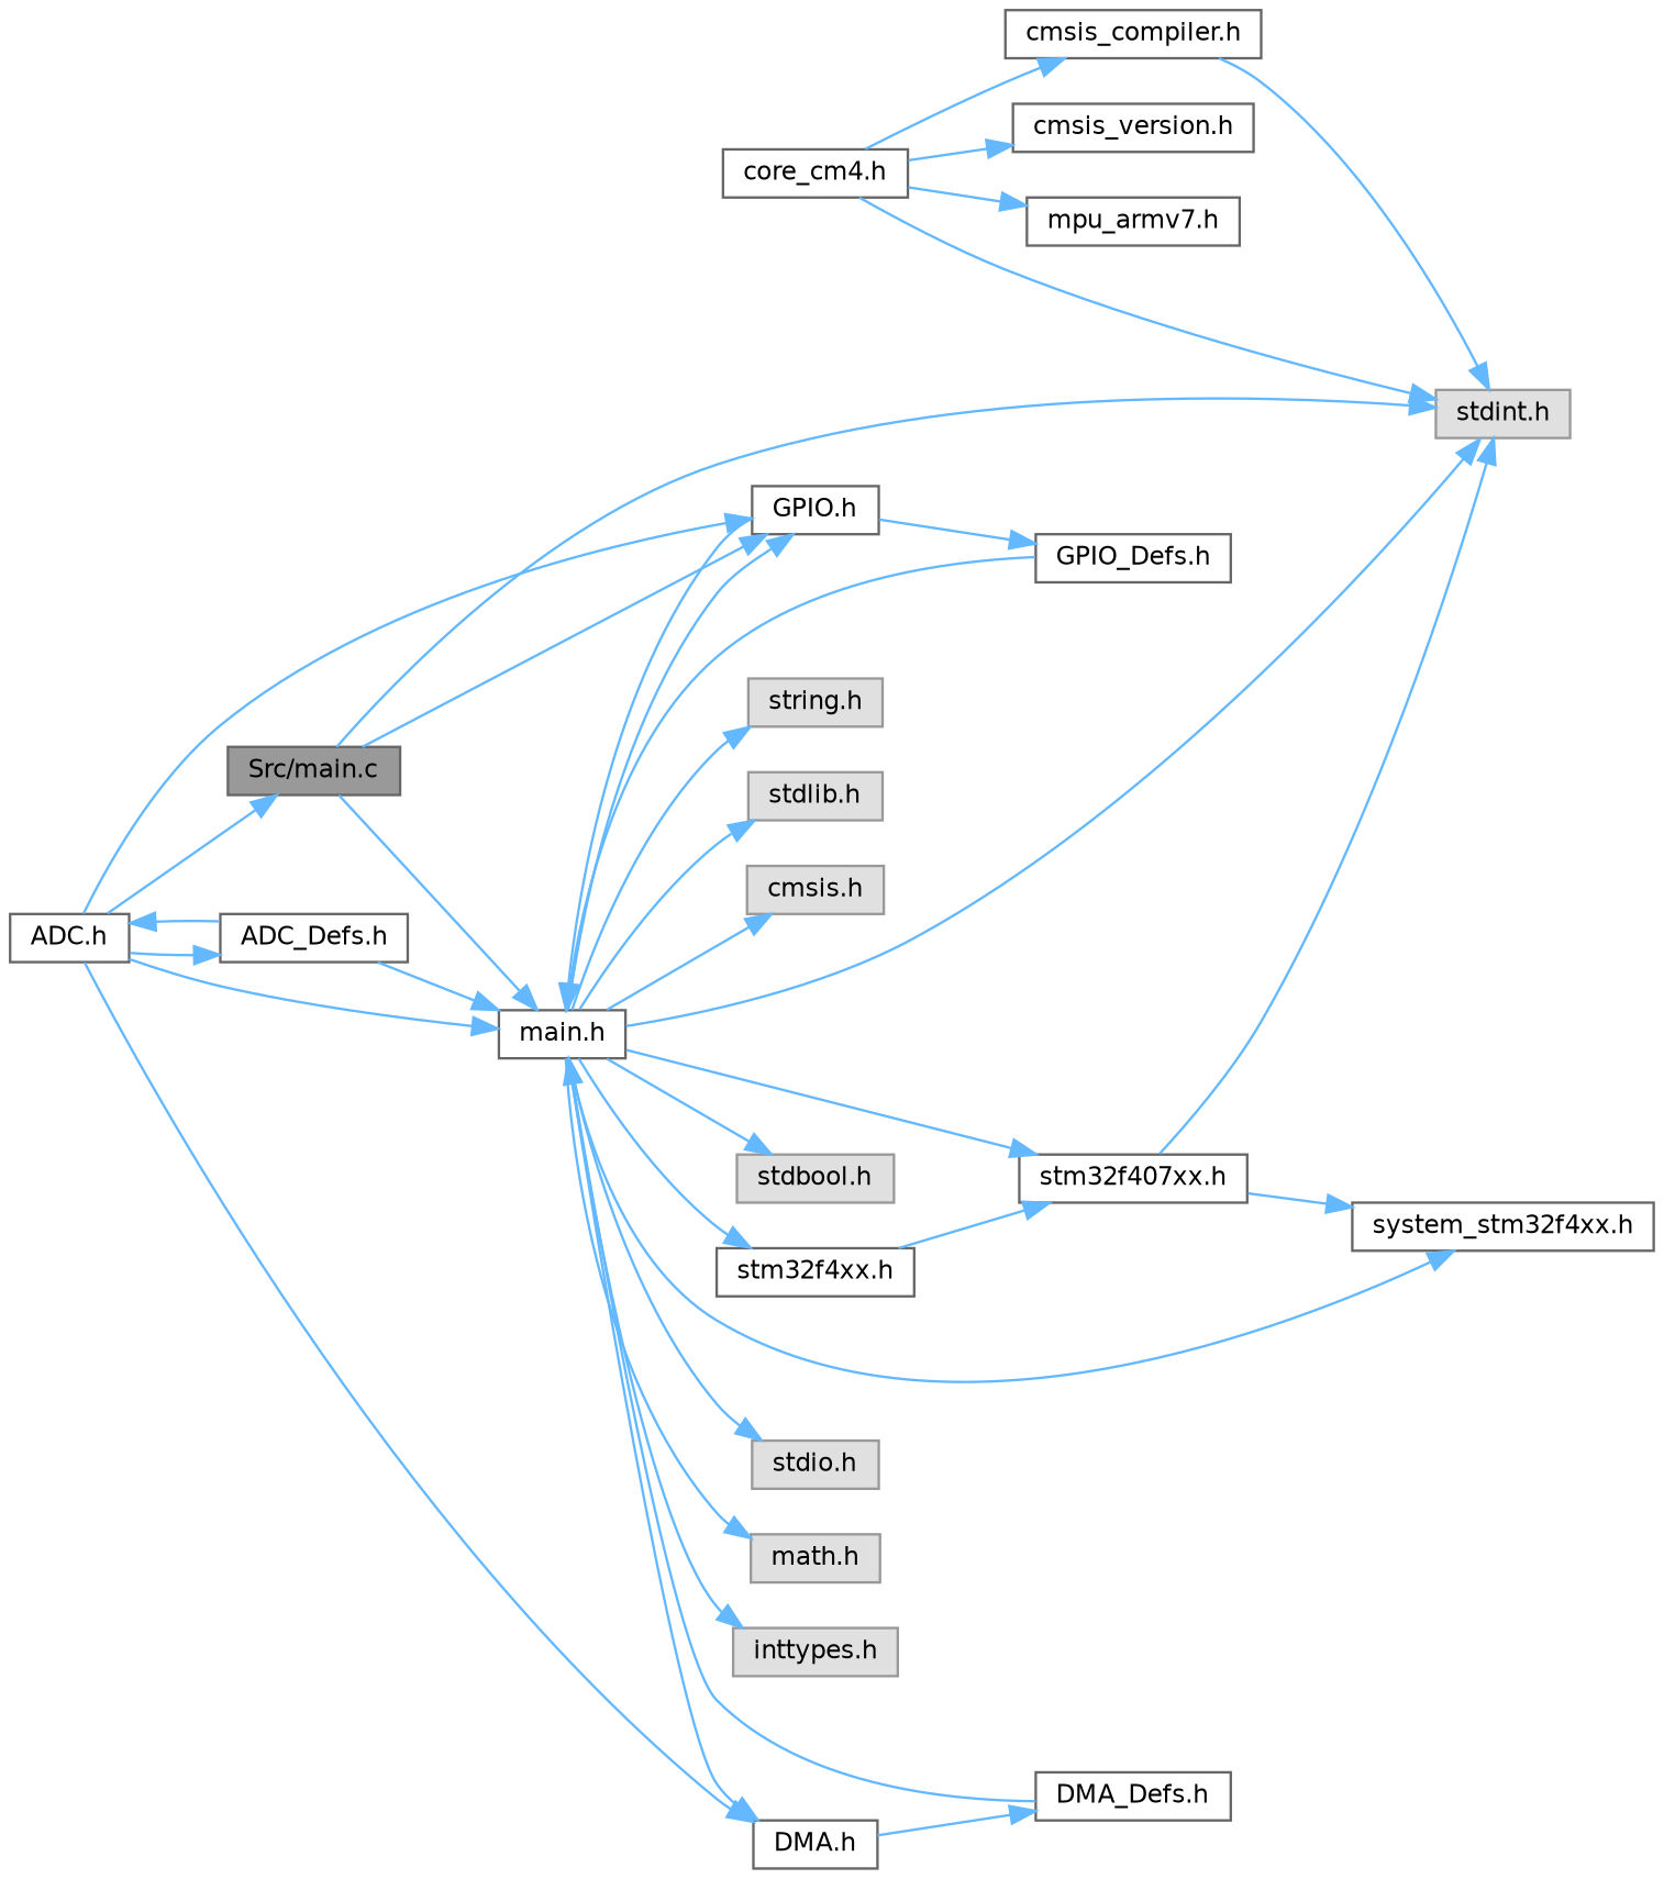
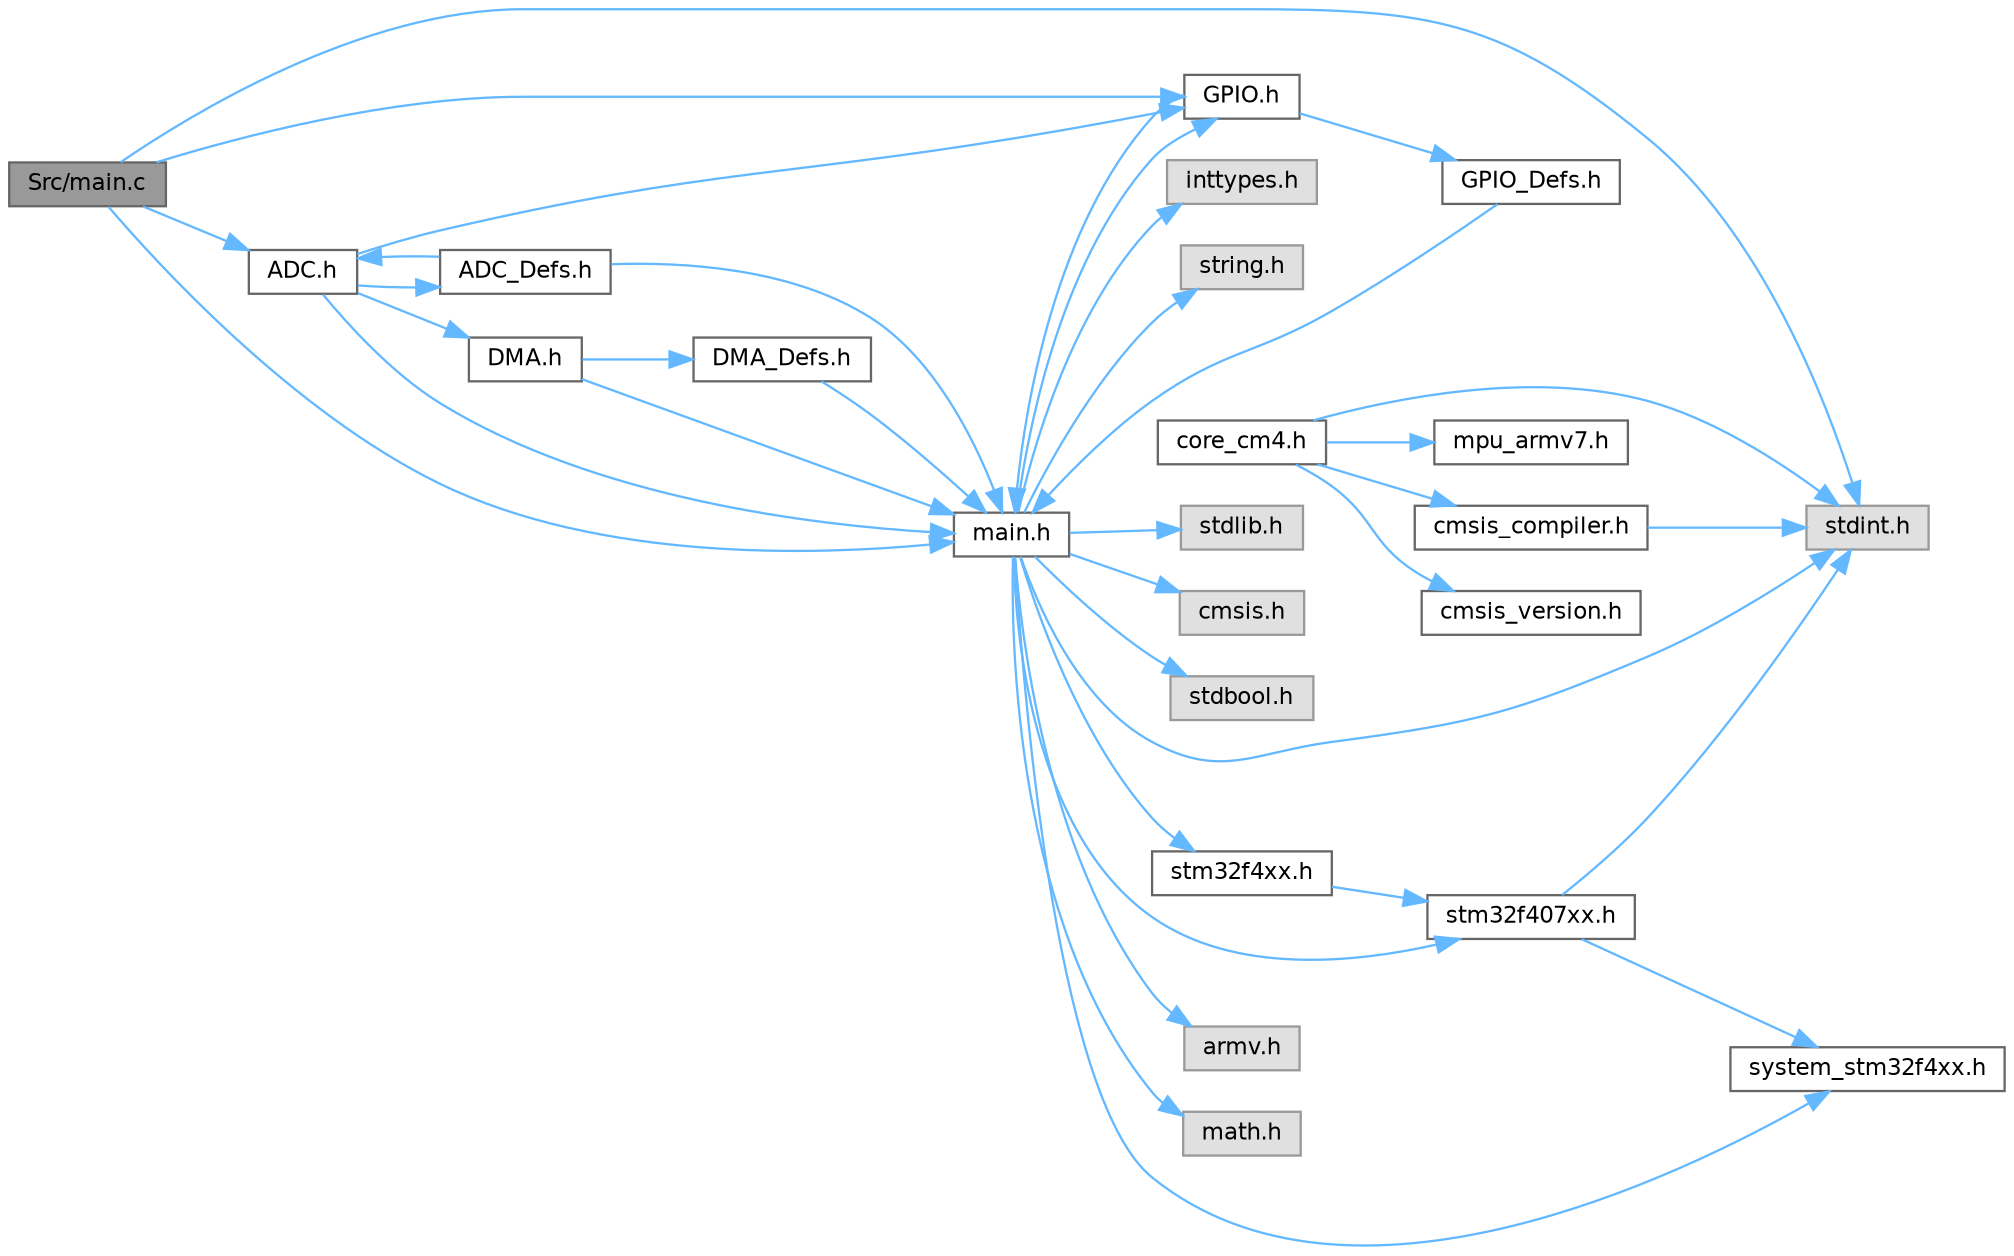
  digraph {
    rankdir=LR
    node [color=grey40 fillcolor=white fontname=Helvetica fontsize=10 shape=box style=filled]
    edge [color=steelblue1 fontname=Helvetica fontsize=10 labelfontname=Helvetica labelfontsize=10 style=solid]
    n1 [color=gray40 fillcolor=grey60 fontcolor=black height=0.2 label="Src/main.c" width=0.4]
    n2 [color=grey60 fillcolor="#E0E0E0" height=0.2 label="stdint.h" width=0.4]
    n3 [height=0.2 label="main.h" width=0.4]
    n4 [height=0.2 label="GPIO.h" width=0.4]
    n5 [height=0.2 label="ADC.h" width=0.4]
    n6 [height=0.2 label="stm32f407xx.h" width=0.4]
    n7 [height=0.2 label="system_stm32f4xx.h" width=0.4]
    n8 [height=0.2 label="stm32f4xx.h" width=0.4]
-   n9 [color=grey60 fillcolor="#E0E0E0" height=0.2 label="stdio.h" width=0.4]
+   n9 [color=grey60 fillcolor="#E0E0E0" height=0.2 label="armv.h" width=0.4]
    n10 [color=grey60 fillcolor="#E0E0E0" height=0.2 label="math.h" width=0.4]
    n11 [color=grey60 fillcolor="#E0E0E0" height=0.2 label="inttypes.h" width=0.4]
    n12 [color=grey60 fillcolor="#E0E0E0" height=0.2 label="string.h" width=0.4]
    n13 [color=grey60 fillcolor="#E0E0E0" height=0.2 label="stdlib.h" width=0.4]
    n14 [color=grey60 fillcolor="#E0E0E0" height=0.2 label="cmsis.h" width=0.4]
    n15 [color=grey60 fillcolor="#E0E0E0" height=0.2 label="stdbool.h" width=0.4]
    n16 [height=0.2 label="GPIO_Defs.h" width=0.4]
    n17 [height=0.2 label="DMA.h" width=0.4]
    n18 [height=0.2 label="ADC_Defs.h" width=0.4]
    n19 [height=0.2 label="core_cm4.h" width=0.4]
    n20 [height=0.2 label="cmsis_version.h" width=0.4]
    n21 [height=0.2 label="cmsis_compiler.h" width=0.4]
    n22 [height=0.2 label="mpu_armv7.h" width=0.4]
    n23 [height=0.2 label="DMA_Defs.h" width=0.4]
    n1 -> n2
    n1 -> n3
    n1 -> n4
-   n5 -> n1
+   n1 -> n5
    n3 -> n2
    n3 -> n4
    n3 -> n6
    n3 -> n7
    n3 -> n8
    n3 -> n9
    n3 -> n10
    n3 -> n11
    n3 -> n12
    n3 -> n13
    n3 -> n14
    n3 -> n15
    n4 -> n3
    n4 -> n16
    n5 -> n3
    n5 -> n4
    n5 -> n17
    n5 -> n18
    n6 -> n2
    n6 -> n7
    n8 -> n6
    n16 -> n3
-   n3 -> n17
+   n17 -> n3
    n17 -> n23
    n18 -> n3
    n18 -> n5
    n19 -> n2
    n19 -> n20
    n19 -> n21
    n19 -> n22
    n21 -> n2
    n23 -> n3
  }
